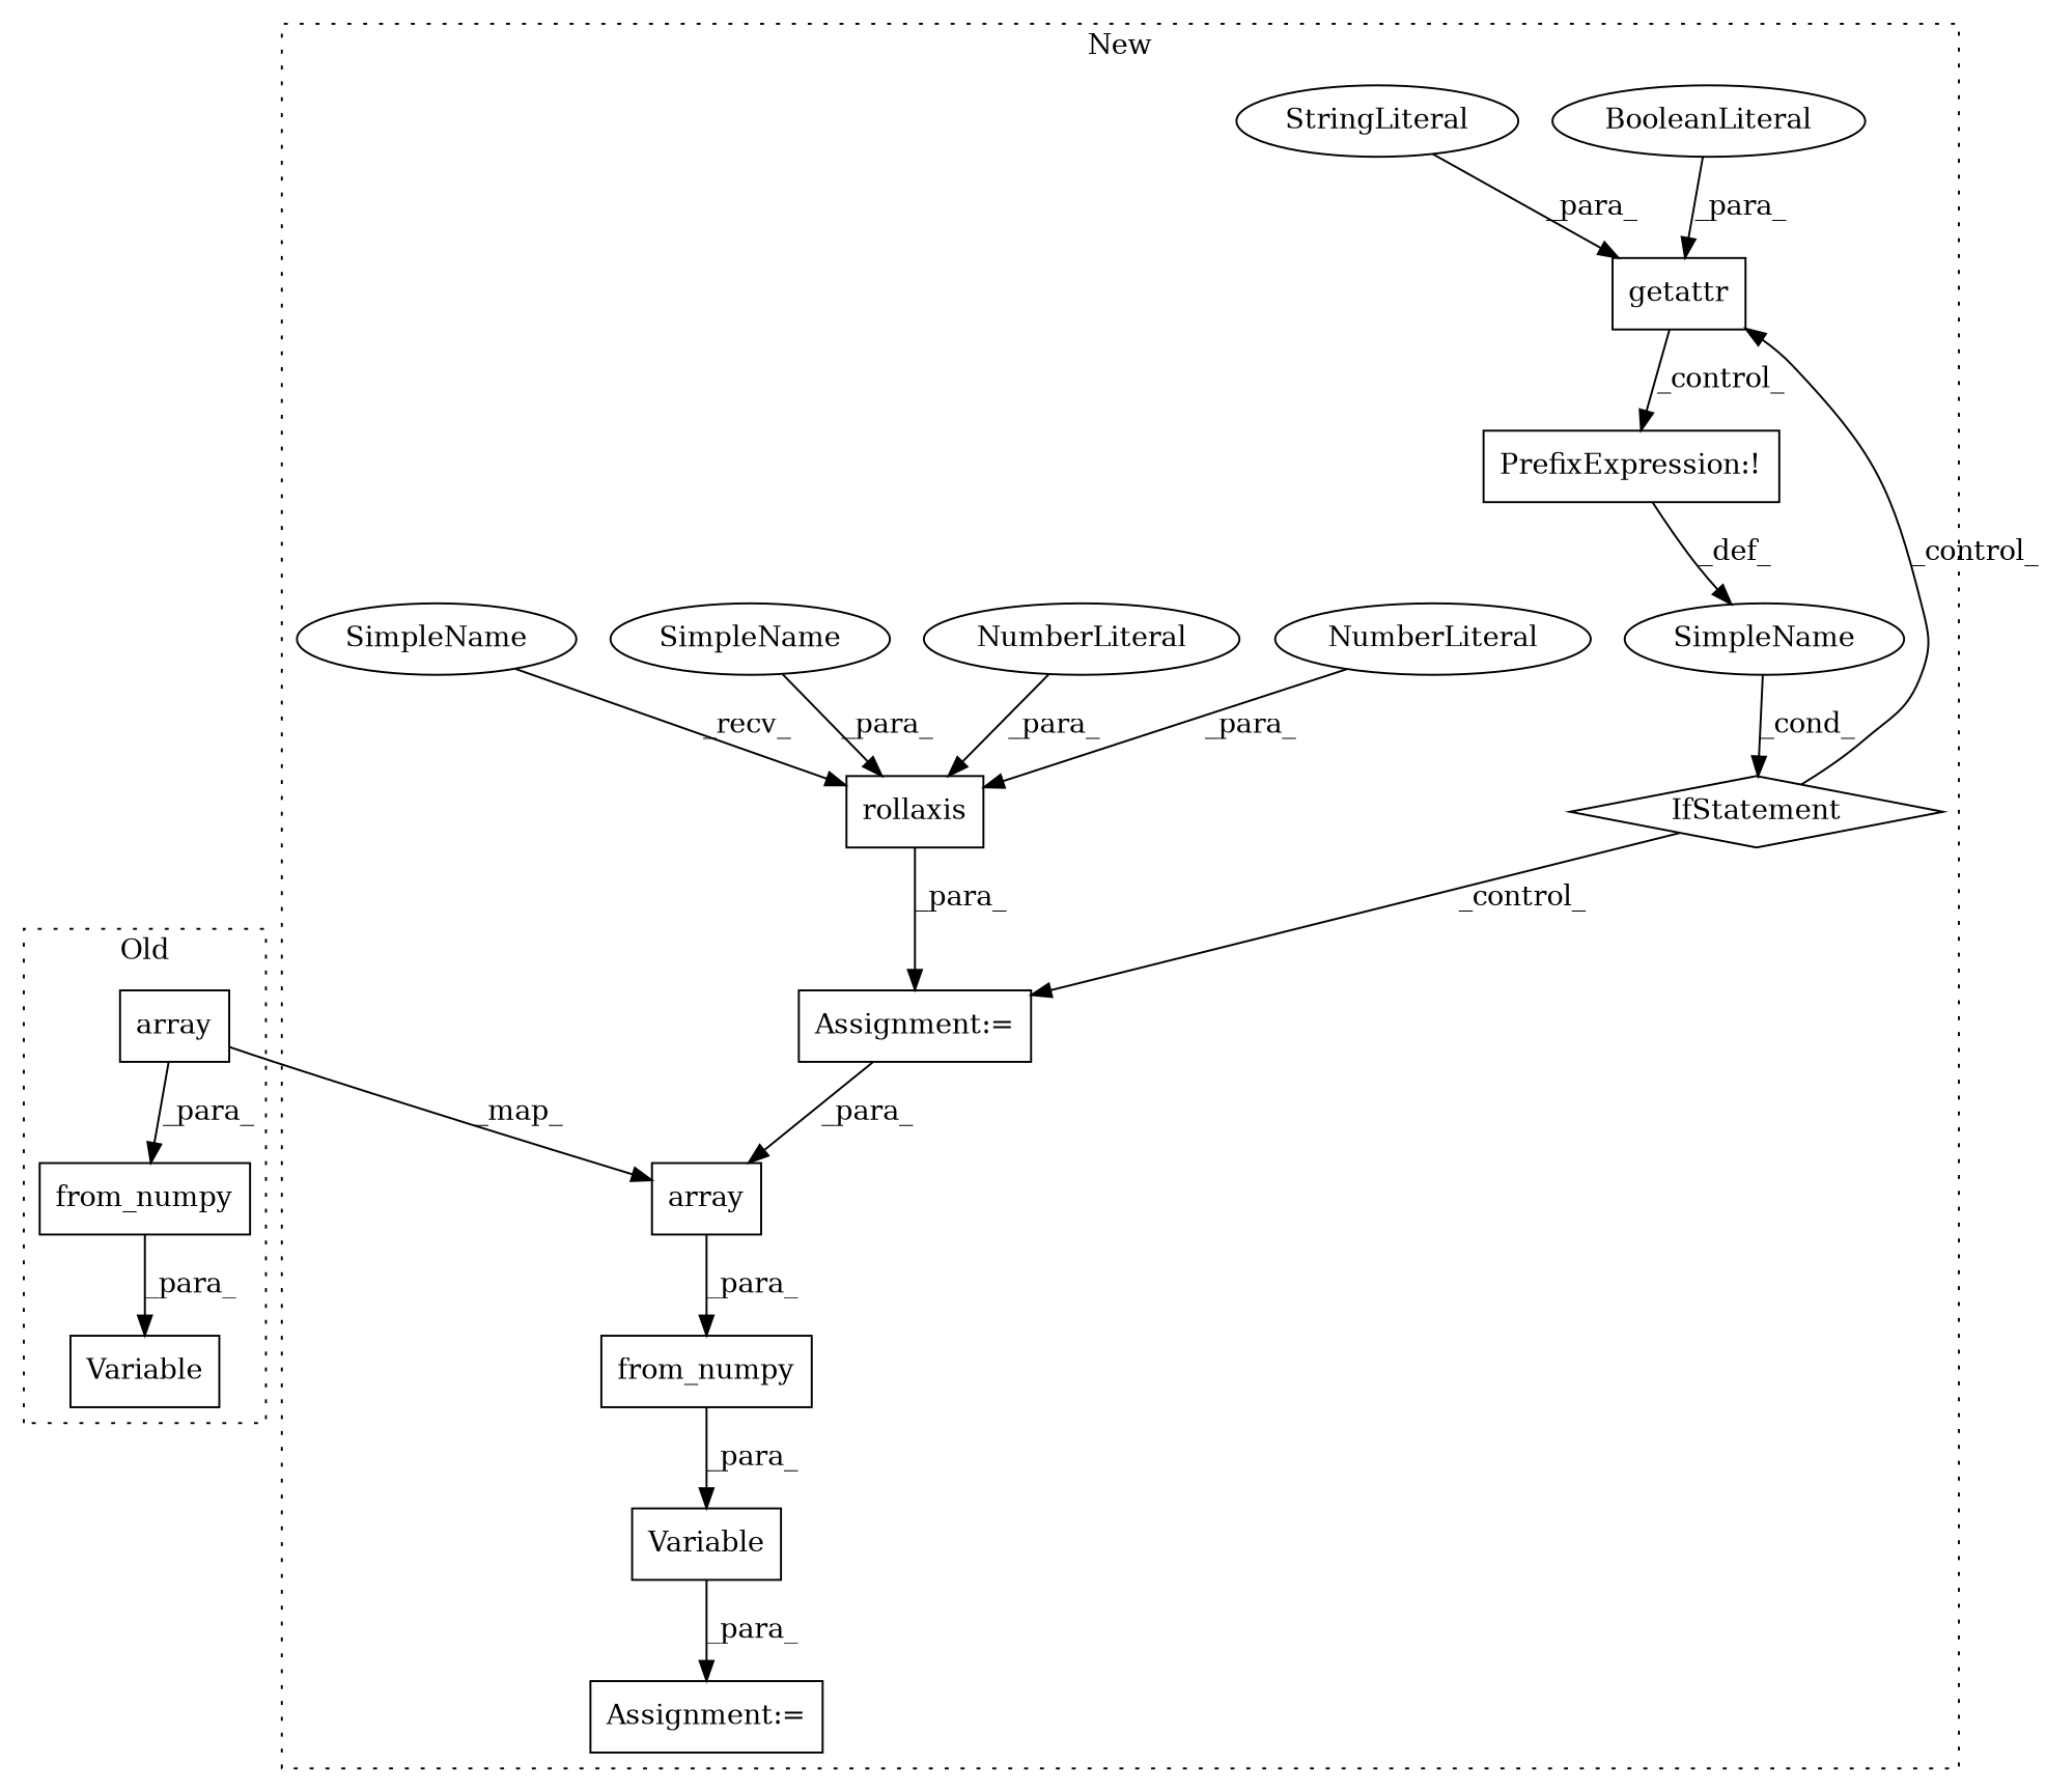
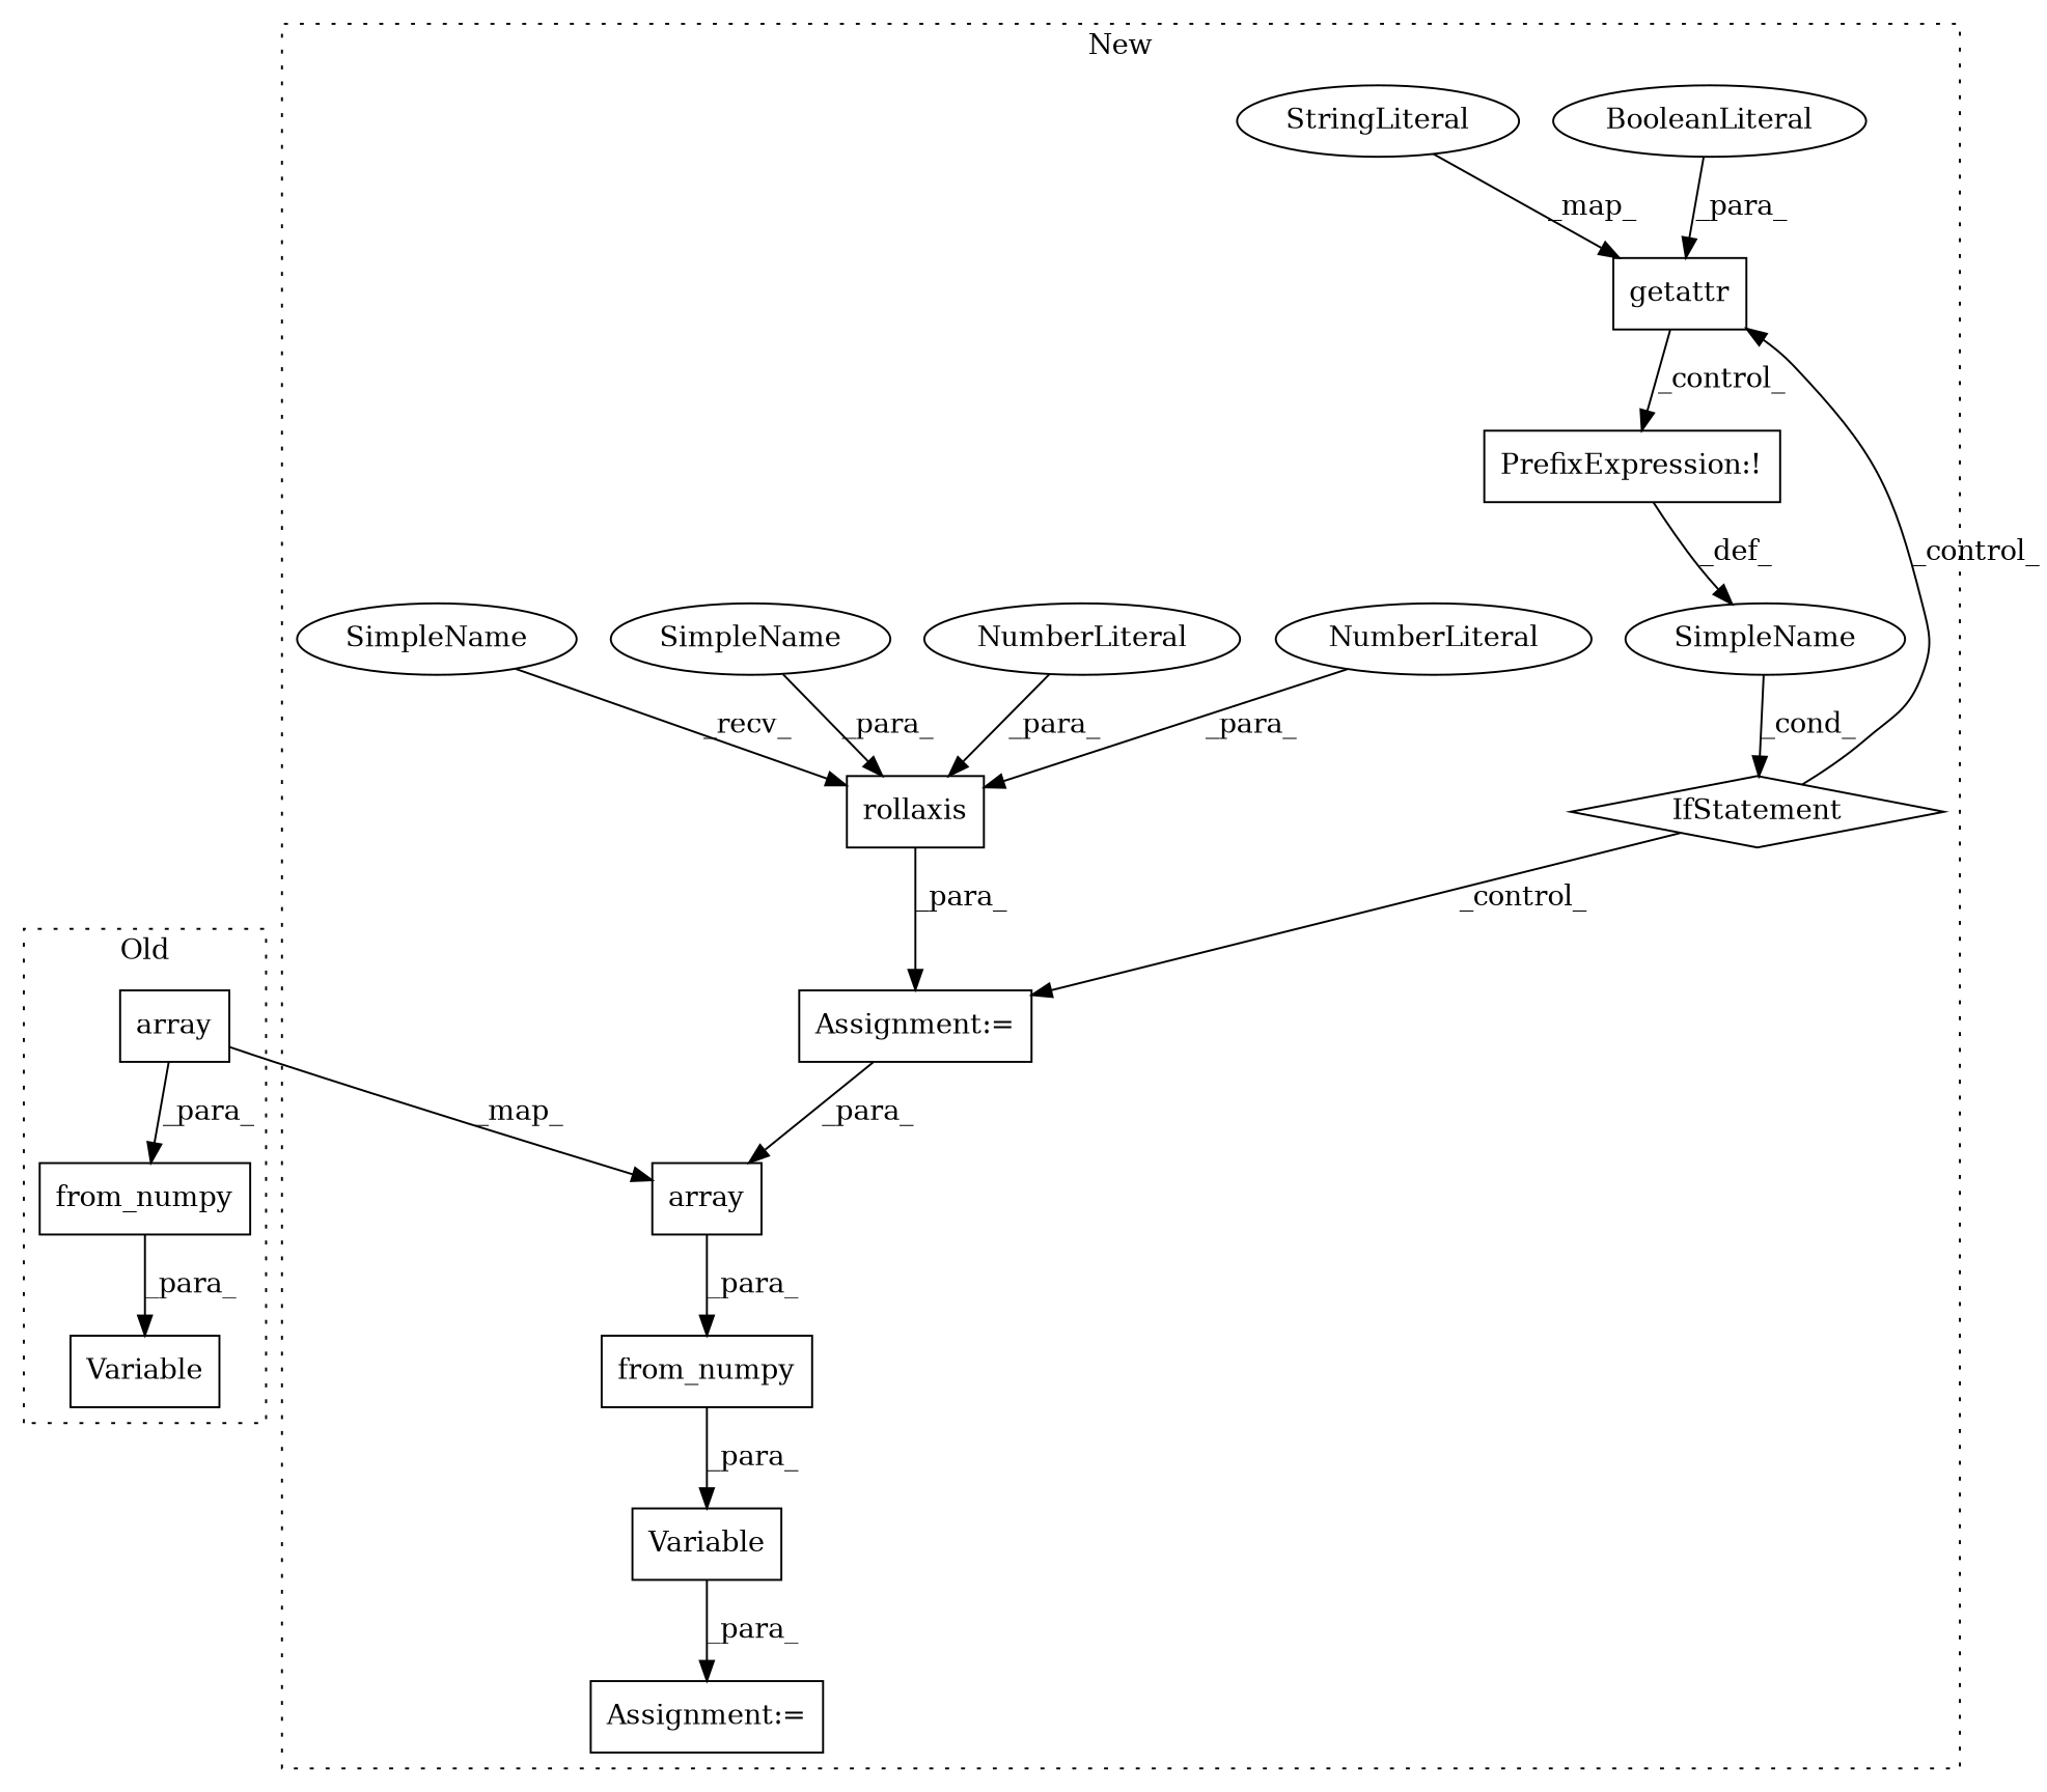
  digraph {
    node [a=32 l=1 shape=box]
    n1 [l="11,1" label=from_numpy s="1884,1943"]
    n2 [l="9,1" label=Variable s="1869,1944"]
    n3 [l="6,1" label=array s="1916,1937"]
    n4 [l="8,1" label=getattr s="1882,1919"]
    n5 [a=38 label="PrefixExpression:!" s=1881]
    n6 [a=9 l=4 label=BooleanLiteral s=1915 shape=ellipse]
    n7 [a=45 l=13 label=StringLiteral s=1901 shape=ellipse]
    n8 [a=25 l="4,2" label=IfStatement s="1877,1920" shape=diamond]
    n9 [a=42 label=SimpleName shape=ellipse l=""]
    n10 [a=7 label="Assignment:=" s=1933]
    n11 [l="6,1" label=array s="1979,2000"]
    n12 [l="9,1" label=Variable s="2011,2039"]
    n13 [l="9,1" label=rollaxis s="1940,1954"]
    n14 [a=34 label=NumberLiteral s=1953 shape=ellipse]
    n15 [a=34 label=NumberLiteral s=1951 shape=ellipse]
    n16 [a=7 label="Assignment:=" s=2010]
    n17 [l="11,1" label=from_numpy s="2026,2038"]
    n18 [a=42 label=SimpleName s=1949 shape=ellipse]
    n19 [a=42 l=5 label=SimpleName s=1934 shape=ellipse]
    subgraph cluster_1 {
      label=Old
      style=dotted
      n1
      n2
      n3
    }
    subgraph cluster_2 {
      label=New
      style=dotted
      n4
      n5
      n6
      n7
      n8
      n9
      n10
      n11
      n12
      n13
      n14
      n15
      n16
      n17
      n18
      n19
    }
    n1 -> n2 [label=_para_]
    n3 -> n1 [label=_para_]
    n3 -> n11 [label=_map_]
    n4 -> n5 [label=_control_]
    n5 -> n9 [label=_def_]
    n6 -> n4 [label=_para_]
-   n7 -> n4 [label=_para_]
+   n7 -> n4 [label=_map_]
    n8 -> n4 [label=_control_]
    n8 -> n10 [label=_control_]
    n9 -> n8 [label=_cond_]
    n10 -> n11 [label=_para_]
    n11 -> n17 [label=_para_]
    n12 -> n16 [label=_para_]
    n13 -> n10 [label=_para_]
    n14 -> n13 [label=_para_]
    n15 -> n13 [label=_para_]
    n17 -> n12 [label=_para_]
    n18 -> n13 [label=_para_]
    n19 -> n13 [label=_recv_]
  }
